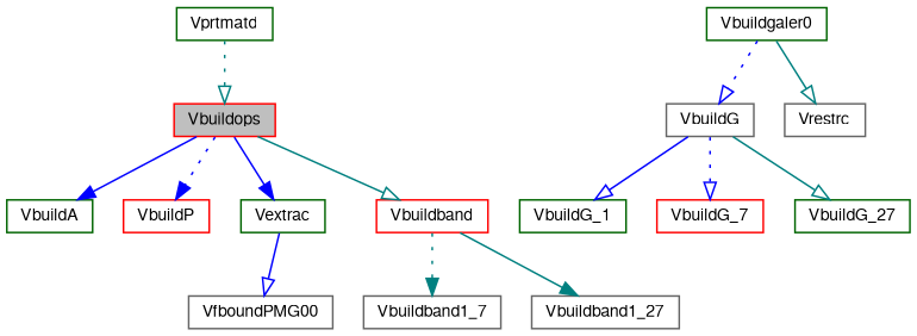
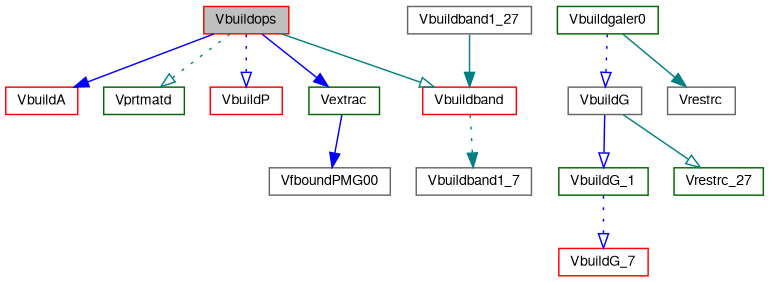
  digraph {
    rankdir=TB
    node [color=red fillcolor=white fontname=FreeSans fontsize=10 shape=record style=filled]
    edge [arrowhead=onormal color=blue fontname=FreeSans fontsize=10 labelfontname=FreeSans labelfontsize=10 style=solid]
    n1 [fillcolor=grey75 fontcolor=black height=0.2 label=Vbuildops width=0.4]
-   n2 [color=darkgreen height=0.2 label=VbuildA width=0.4]
+   n2 [height=0.2 label=VbuildA width=0.4]
    n3 [color=darkgreen height=0.2 label=Vprtmatd width=0.4]
    n4 [height=0.2 label=VbuildP width=0.4]
    n5 [color=darkgreen height=0.2 label=Vextrac width=0.4]
    n6 [height=0.2 label=Vbuildband width=0.4]
    n7 [color=darkgreen height=0.2 label=Vbuildgaler0 width=0.4]
    n8 [color=gray40 height=0.2 label=VbuildG width=0.4]
    n9 [color=gray40 height=0.2 label=Vrestrc width=0.4]
    n10 [color=gray40 height=0.2 label=VfboundPMG00 width=0.4]
    n11 [color=gray40 height=0.2 label=Vbuildband1_7 width=0.4]
    n12 [color=gray40 height=0.2 label=Vbuildband1_27 width=0.4]
    n13 [color=darkgreen height=0.2 label=VbuildG_1 width=0.4]
    n14 [height=0.2 label=VbuildG_7 width=0.4]
-   n15 [color=darkgreen height=0.2 label=VbuildG_27 width=0.4]
+   n15 [color=darkgreen height=0.2 label=Vrestrc_27 width=0.4]
    n1 -> n2 [arrowhead=normal]
-   n3 -> n1 [color=teal style=dotted]
-   n1 -> n4 [arrowhead=normal style=dotted]
+   n1 -> n3 [color=teal style=dotted]
+   n1 -> n4 [style=dotted]
    n1 -> n5 [arrowhead=normal]
    n1 -> n6 [color=teal]
-   n5 -> n10
+   n5 -> n10 [arrowhead=normal]
    n6 -> n11 [arrowhead=normal color=teal style=dotted]
-   n6 -> n12 [arrowhead=normal color=teal]
+   n12 -> n6 [arrowhead=normal color=teal]
    n7 -> n8 [style=dotted]
-   n7 -> n9 [color=teal]
+   n7 -> n9 [arrowhead=normal color=teal]
    n8 -> n13
-   n8 -> n14 [style=dotted]
+   n13 -> n14 [style=dotted]
    n8 -> n15 [color=teal]
  }
